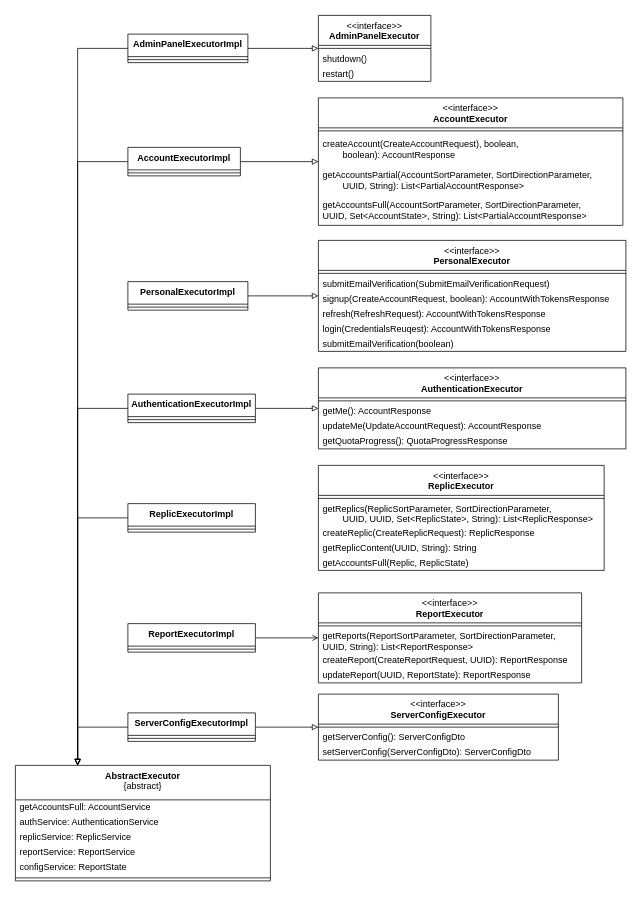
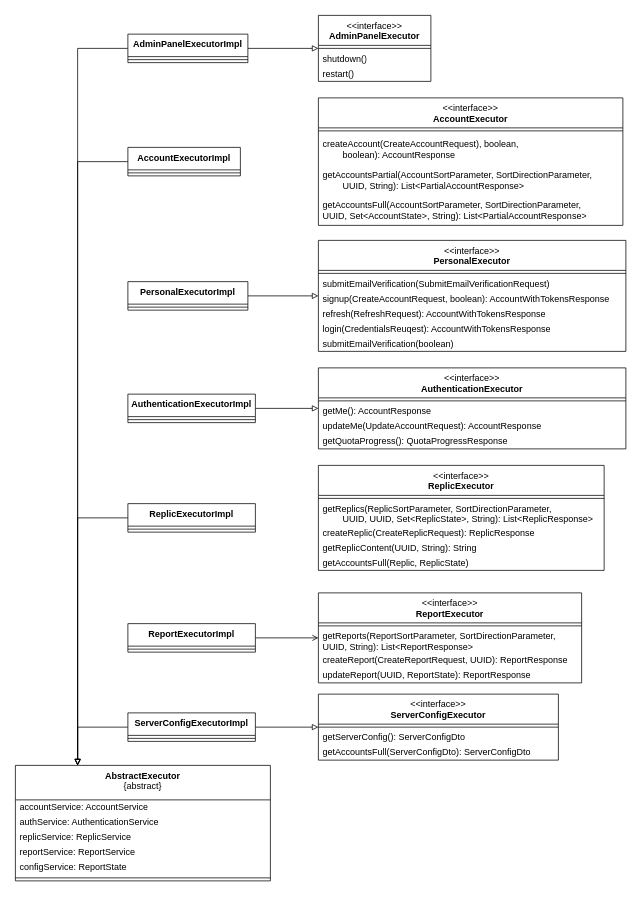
  <mxCell id="0" />
  <mxCell id="1" parent="0" />
  <mxCell id="2" value="&amp;lt;&amp;lt;interface&amp;gt;&amp;gt;&lt;br&gt;&lt;b&gt;AccountExecutor&lt;/b&gt;&lt;div&gt;&lt;br/&gt;&lt;/div&gt;" style="swimlane;fontStyle=0;align=center;verticalAlign=top;childLayout=stackLayout;horizontal=1;startSize=40;horizontalStack=0;resizeParent=1;resizeParentMax=0;resizeLast=0;collapsible=0;marginBottom=0;html=1;whiteSpace=wrap;" parent="1" vertex="1"><mxGeometry x="424" y="130" width="406" height="170" as="geometry" /></mxCell>
  <mxCell id="3" value="" style="line;strokeWidth=1;fillColor=none;align=left;verticalAlign=middle;spacingTop=-1;spacingLeft=3;spacingRight=3;rotatable=0;labelPosition=right;points=[];portConstraint=eastwest;" parent="2" vertex="1"><mxGeometry y="40" width="406" height="8" as="geometry" /></mxCell>
  <mxCell id="4" value="&lt;div&gt;createAccount(CreateAccountRequest), boolean,&amp;nbsp;&lt;/div&gt;&lt;div&gt;&lt;span style=&quot;white-space: pre;&quot;&gt;&#09;&lt;/span&gt;boolean): AccountResponse&lt;/div&gt;" style="text;html=1;strokeColor=none;fillColor=none;align=left;verticalAlign=middle;spacingLeft=4;spacingRight=4;overflow=hidden;rotatable=0;points=[[0,0.5],[1,0.5]];portConstraint=eastwest;whiteSpace=wrap;" parent="2" vertex="1"><mxGeometry y="48" width="406" height="42" as="geometry" /></mxCell>
  <mxCell id="5" value="&lt;div&gt;getAccountsPartial(AccountSortParameter, SortDirectionParameter,&amp;nbsp;&lt;/div&gt;&lt;div&gt;&lt;span style=&quot;white-space: pre;&quot;&gt;&#09;&lt;/span&gt;UUID, String): List&amp;lt;PartialAccountResponse&amp;gt;&lt;/div&gt;" style="text;html=1;strokeColor=none;fillColor=none;align=left;verticalAlign=middle;spacingLeft=4;spacingRight=4;overflow=hidden;rotatable=0;points=[[0,0.5],[1,0.5]];portConstraint=eastwest;whiteSpace=wrap;" parent="2" vertex="1"><mxGeometry y="90" width="406" height="40" as="geometry" /></mxCell>
  <mxCell id="6" value="&lt;div&gt;getAccountsFull(AccountSortParameter, SortDirectionParameter,&amp;nbsp;&lt;/div&gt;&lt;div&gt;UUID, Set&amp;lt;AccountState&amp;gt;, String): List&amp;lt;PartialAccountResponse&amp;gt;&lt;/div&gt;" style="text;html=1;strokeColor=none;fillColor=none;align=left;verticalAlign=middle;spacingLeft=4;spacingRight=4;overflow=hidden;rotatable=0;points=[[0,0.5],[1,0.5]];portConstraint=eastwest;whiteSpace=wrap;" parent="2" vertex="1"><mxGeometry y="130" width="406" height="40" as="geometry" /></mxCell>
  <mxCell id="7" value="&amp;lt;&amp;lt;interface&amp;gt;&amp;gt;&lt;br&gt;&lt;b&gt;AdminPanelExecutor&lt;/b&gt;&lt;div&gt;&lt;br&gt;&lt;/div&gt;" style="swimlane;fontStyle=0;align=center;verticalAlign=top;childLayout=stackLayout;horizontal=1;startSize=40;horizontalStack=0;resizeParent=1;resizeParentMax=0;resizeLast=0;collapsible=0;marginBottom=0;html=1;whiteSpace=wrap;" parent="1" vertex="1"><mxGeometry x="424" width="150" height="88" as="geometry" y="20" /></mxCell>
  <mxCell id="8" value="" style="line;strokeWidth=1;fillColor=none;align=left;verticalAlign=middle;spacingTop=-1;spacingLeft=3;spacingRight=3;rotatable=0;labelPosition=right;points=[];portConstraint=eastwest;" parent="7" vertex="1"><mxGeometry y="40" width="150" height="8" as="geometry" /></mxCell>
  <mxCell id="9" value="shutdown()" style="text;html=1;strokeColor=none;fillColor=none;align=left;verticalAlign=middle;spacingLeft=4;spacingRight=4;overflow=hidden;rotatable=0;points=[[0,0.5],[1,0.5]];portConstraint=eastwest;whiteSpace=wrap;" parent="7" vertex="1"><mxGeometry y="48" width="150" height="20" as="geometry" /></mxCell>
  <mxCell id="10" value="restart()" style="text;html=1;strokeColor=none;fillColor=none;align=left;verticalAlign=middle;spacingLeft=4;spacingRight=4;overflow=hidden;rotatable=0;points=[[0,0.5],[1,0.5]];portConstraint=eastwest;whiteSpace=wrap;" parent="7" vertex="1"><mxGeometry y="68" width="150" height="20" as="geometry" /></mxCell>
  <mxCell id="11" value="&amp;lt;&amp;lt;interface&amp;gt;&amp;gt;&lt;br&gt;&lt;b&gt;PersonalExecutor&lt;/b&gt;&lt;div&gt;&lt;br&gt;&lt;/div&gt;" style="swimlane;fontStyle=0;align=center;verticalAlign=top;childLayout=stackLayout;horizontal=1;startSize=40;horizontalStack=0;resizeParent=1;resizeParentMax=0;resizeLast=0;collapsible=0;marginBottom=0;html=1;whiteSpace=wrap;" parent="1" vertex="1"><mxGeometry x="424" y="320" width="410" height="148" as="geometry" /></mxCell>
  <mxCell id="12" value="" style="line;strokeWidth=1;fillColor=none;align=left;verticalAlign=middle;spacingTop=-1;spacingLeft=3;spacingRight=3;rotatable=0;labelPosition=right;points=[];portConstraint=eastwest;" parent="11" vertex="1"><mxGeometry y="40" width="410" height="8" as="geometry" /></mxCell>
  <mxCell id="13" value="submitEmailVerification(SubmitEmailVerificationRequest)" style="text;html=1;strokeColor=none;fillColor=none;align=left;verticalAlign=middle;spacingLeft=4;spacingRight=4;overflow=hidden;rotatable=0;points=[[0,0.5],[1,0.5]];portConstraint=eastwest;whiteSpace=wrap;" parent="11" vertex="1"><mxGeometry y="48" width="410" height="20" as="geometry" /></mxCell>
  <mxCell id="14" value="signup(CreateAccountRequest, boolean): AccountWithTokensResponse" style="text;html=1;strokeColor=none;fillColor=none;align=left;verticalAlign=middle;spacingLeft=4;spacingRight=4;overflow=hidden;rotatable=0;points=[[0,0.5],[1,0.5]];portConstraint=eastwest;whiteSpace=wrap;" parent="11" vertex="1"><mxGeometry y="68" width="410" height="20" as="geometry" /></mxCell>
  <mxCell id="15" value="refresh(RefreshRequest): AccountWithTokensResponse" style="text;html=1;strokeColor=none;fillColor=none;align=left;verticalAlign=middle;spacingLeft=4;spacingRight=4;overflow=hidden;rotatable=0;points=[[0,0.5],[1,0.5]];portConstraint=eastwest;whiteSpace=wrap;" parent="11" vertex="1"><mxGeometry y="88" width="410" height="20" as="geometry" /></mxCell>
  <mxCell id="16" value="login(CredentialsReuqest): AccountWithTokensResponse" style="text;html=1;strokeColor=none;fillColor=none;align=left;verticalAlign=middle;spacingLeft=4;spacingRight=4;overflow=hidden;rotatable=0;points=[[0,0.5],[1,0.5]];portConstraint=eastwest;whiteSpace=wrap;" parent="11" vertex="1"><mxGeometry y="108" width="410" height="20" as="geometry" /></mxCell>
  <mxCell id="17" value="submitEmailVerification(boolean)" style="text;html=1;strokeColor=none;fillColor=none;align=left;verticalAlign=middle;spacingLeft=4;spacingRight=4;overflow=hidden;rotatable=0;points=[[0,0.5],[1,0.5]];portConstraint=eastwest;whiteSpace=wrap;" parent="11" vertex="1"><mxGeometry y="128" width="410" height="20" as="geometry" /></mxCell>
  <mxCell id="18" value="&amp;lt;&amp;lt;interface&amp;gt;&amp;gt;&lt;br&gt;&lt;b&gt;ReplicExecutor&lt;/b&gt;&lt;div&gt;&lt;br&gt;&lt;/div&gt;" style="swimlane;fontStyle=0;align=center;verticalAlign=top;childLayout=stackLayout;horizontal=1;startSize=40;horizontalStack=0;resizeParent=1;resizeParentMax=0;resizeLast=0;collapsible=0;marginBottom=0;html=1;whiteSpace=wrap;" parent="1" vertex="1"><mxGeometry x="424" y="620" width="381" height="140" as="geometry" /></mxCell>
  <mxCell id="19" value="" style="line;strokeWidth=1;fillColor=none;align=left;verticalAlign=middle;spacingTop=-1;spacingLeft=3;spacingRight=3;rotatable=0;labelPosition=right;points=[];portConstraint=eastwest;" parent="18" vertex="1"><mxGeometry y="40" width="381" height="8" as="geometry" /></mxCell>
  <mxCell id="20" value="&lt;div&gt;getReplics(ReplicSortParameter, SortDirectionParameter,&amp;nbsp;&lt;/div&gt;&lt;div&gt;&lt;span style=&quot;white-space: pre;&quot;&gt;&#09;&lt;/span&gt;UUID, UUID, Set&amp;lt;ReplicState&amp;gt;, String): List&amp;lt;ReplicResponse&amp;gt;&lt;/div&gt;" style="text;html=1;strokeColor=none;fillColor=none;align=left;verticalAlign=middle;spacingLeft=4;spacingRight=4;overflow=hidden;rotatable=0;points=[[0,0.5],[1,0.5]];portConstraint=eastwest;whiteSpace=wrap;" parent="18" vertex="1"><mxGeometry y="48" width="381" height="32" as="geometry" /></mxCell>
  <mxCell id="21" value="createReplic(CreateReplicRequest): ReplicResponse" style="text;html=1;strokeColor=none;fillColor=none;align=left;verticalAlign=middle;spacingLeft=4;spacingRight=4;overflow=hidden;rotatable=0;points=[[0,0.5],[1,0.5]];portConstraint=eastwest;whiteSpace=wrap;" parent="18" vertex="1"><mxGeometry y="80" width="381" height="20" as="geometry" /></mxCell>
  <mxCell id="22" value="getReplicContent(UUID, String): String" style="text;html=1;strokeColor=none;fillColor=none;align=left;verticalAlign=middle;spacingLeft=4;spacingRight=4;overflow=hidden;rotatable=0;points=[[0,0.5],[1,0.5]];portConstraint=eastwest;whiteSpace=wrap;" parent="18" vertex="1"><mxGeometry y="100" width="381" height="20" as="geometry" /></mxCell>
  <mxCell id="23" value="getAccountsFull(Replic, ReplicState)" style="text;html=1;strokeColor=none;fillColor=none;align=left;verticalAlign=middle;spacingLeft=4;spacingRight=4;overflow=hidden;rotatable=0;points=[[0,0.5],[1,0.5]];portConstraint=eastwest;whiteSpace=wrap;" parent="18" vertex="1"><mxGeometry y="120" width="381" height="20" as="geometry" /></mxCell>
  <mxCell id="24" value="&amp;lt;&amp;lt;interface&amp;gt;&amp;gt;&lt;br&gt;&lt;b&gt;ReportExecutor&lt;/b&gt;&lt;div&gt;&lt;br&gt;&lt;/div&gt;" style="swimlane;fontStyle=0;align=center;verticalAlign=top;childLayout=stackLayout;horizontal=1;startSize=40;horizontalStack=0;resizeParent=1;resizeParentMax=0;resizeLast=0;collapsible=0;marginBottom=0;html=1;whiteSpace=wrap;" parent="1" vertex="1"><mxGeometry x="424" y="790" width="351" height="120" as="geometry" /></mxCell>
  <mxCell id="25" value="" style="line;strokeWidth=1;fillColor=none;align=left;verticalAlign=middle;spacingTop=-1;spacingLeft=3;spacingRight=3;rotatable=0;labelPosition=right;points=[];portConstraint=eastwest;" parent="24" vertex="1"><mxGeometry y="40" width="351" height="8" as="geometry" /></mxCell>
  <mxCell id="26" value="&lt;div&gt;getReports(ReportSortParameter, SortDirectionParameter,&amp;nbsp;&lt;/div&gt;&lt;div&gt;UUID, String): List&amp;lt;ReportResponse&amp;gt;&lt;/div&gt;" style="text;html=1;strokeColor=none;fillColor=none;align=left;verticalAlign=middle;spacingLeft=4;spacingRight=4;overflow=hidden;rotatable=0;points=[[0,0.5],[1,0.5]];portConstraint=eastwest;whiteSpace=wrap;" parent="24" vertex="1"><mxGeometry y="48" width="351" height="32" as="geometry" /></mxCell>
  <mxCell id="27" value="createReport(CreateReportRequest, UUID): ReportResponse" style="text;html=1;strokeColor=none;fillColor=none;align=left;verticalAlign=middle;spacingLeft=4;spacingRight=4;overflow=hidden;rotatable=0;points=[[0,0.5],[1,0.5]];portConstraint=eastwest;whiteSpace=wrap;" parent="24" vertex="1"><mxGeometry y="80" width="351" height="20" as="geometry" /></mxCell>
  <mxCell id="28" value="updateReport(UUID, ReportState): ReportResponse" style="text;html=1;strokeColor=none;fillColor=none;align=left;verticalAlign=middle;spacingLeft=4;spacingRight=4;overflow=hidden;rotatable=0;points=[[0,0.5],[1,0.5]];portConstraint=eastwest;whiteSpace=wrap;" parent="24" vertex="1"><mxGeometry y="100" width="351" height="20" as="geometry" /></mxCell>
  <mxCell id="29" value="&amp;lt;&amp;lt;interface&amp;gt;&amp;gt;&lt;br&gt;&lt;b&gt;ServerConfigExecutor&lt;/b&gt;&lt;div&gt;&lt;br&gt;&lt;/div&gt;" style="swimlane;fontStyle=0;align=center;verticalAlign=top;childLayout=stackLayout;horizontal=1;startSize=40;horizontalStack=0;resizeParent=1;resizeParentMax=0;resizeLast=0;collapsible=0;marginBottom=0;html=1;whiteSpace=wrap;" parent="1" vertex="1"><mxGeometry x="424" y="925" width="320" height="88" as="geometry" /></mxCell>
  <mxCell id="30" value="" style="line;strokeWidth=1;fillColor=none;align=left;verticalAlign=middle;spacingTop=-1;spacingLeft=3;spacingRight=3;rotatable=0;labelPosition=right;points=[];portConstraint=eastwest;" parent="29" vertex="1"><mxGeometry y="40" width="320" height="8" as="geometry" /></mxCell>
  <mxCell id="31" value="getServerConfig(): ServerConfigDto" style="text;html=1;strokeColor=none;fillColor=none;align=left;verticalAlign=middle;spacingLeft=4;spacingRight=4;overflow=hidden;rotatable=0;points=[[0,0.5],[1,0.5]];portConstraint=eastwest;whiteSpace=wrap;" parent="29" vertex="1"><mxGeometry y="48" width="320" height="20" as="geometry" /></mxCell>
- <mxCell id="32" value="setServerConfig(ServerConfigDto): ServerConfigDto" style="text;html=1;strokeColor=none;fillColor=none;align=left;verticalAlign=middle;spacingLeft=4;spacingRight=4;overflow=hidden;rotatable=0;points=[[0,0.5],[1,0.5]];portConstraint=eastwest;whiteSpace=wrap;" parent="29" vertex="1"><mxGeometry y="68" width="320" height="20" as="geometry" /></mxCell>
+ <mxCell id="32" value="getAccountsFull(ServerConfigDto): ServerConfigDto" style="text;html=1;strokeColor=none;fillColor=none;align=left;verticalAlign=middle;spacingLeft=4;spacingRight=4;overflow=hidden;rotatable=0;points=[[0,0.5],[1,0.5]];portConstraint=eastwest;whiteSpace=wrap;" parent="29" vertex="1"><mxGeometry y="68" width="320" height="20" as="geometry" /></mxCell>
  <mxCell id="33" value="&amp;lt;&amp;lt;interface&amp;gt;&amp;gt;&lt;br&gt;&lt;b&gt;AuthenticationExecutor&lt;/b&gt;&lt;div&gt;&lt;br&gt;&lt;/div&gt;" style="swimlane;fontStyle=0;align=center;verticalAlign=top;childLayout=stackLayout;horizontal=1;startSize=40;horizontalStack=0;resizeParent=1;resizeParentMax=0;resizeLast=0;collapsible=0;marginBottom=0;html=1;whiteSpace=wrap;" parent="1" vertex="1"><mxGeometry x="424" y="490" width="410" height="108" as="geometry" /></mxCell>
  <mxCell id="34" value="" style="line;strokeWidth=1;fillColor=none;align=left;verticalAlign=middle;spacingTop=-1;spacingLeft=3;spacingRight=3;rotatable=0;labelPosition=right;points=[];portConstraint=eastwest;" parent="33" vertex="1"><mxGeometry y="40" width="410" height="8" as="geometry" /></mxCell>
  <mxCell id="35" value="getMe(): AccountResponse" style="text;html=1;strokeColor=none;fillColor=none;align=left;verticalAlign=middle;spacingLeft=4;spacingRight=4;overflow=hidden;rotatable=0;points=[[0,0.5],[1,0.5]];portConstraint=eastwest;whiteSpace=wrap;" parent="33" vertex="1"><mxGeometry y="48" width="410" height="20" as="geometry" /></mxCell>
  <mxCell id="36" value="updateMe(UpdateAccountRequest): AccountResponse" style="text;html=1;strokeColor=none;fillColor=none;align=left;verticalAlign=middle;spacingLeft=4;spacingRight=4;overflow=hidden;rotatable=0;points=[[0,0.5],[1,0.5]];portConstraint=eastwest;whiteSpace=wrap;" parent="33" vertex="1"><mxGeometry y="68" width="410" height="20" as="geometry" /></mxCell>
  <mxCell id="37" value="getQuotaProgress(): QuotaProgressResponse" style="text;html=1;strokeColor=none;fillColor=none;align=left;verticalAlign=middle;spacingLeft=4;spacingRight=4;overflow=hidden;rotatable=0;points=[[0,0.5],[1,0.5]];portConstraint=eastwest;whiteSpace=wrap;" parent="33" vertex="1"><mxGeometry y="88" width="410" height="20" as="geometry" /></mxCell>
  <mxCell id="38" style="edgeStyle=orthogonalEdgeStyle;rounded=0;orthogonalLoop=1;jettySize=auto;html=1;endArrow=block;endFill=0;" parent="1" source="40" target="7" edge="1"><mxGeometry relative="1" as="geometry" /></mxCell>
  <mxCell id="39" style="edgeStyle=orthogonalEdgeStyle;rounded=0;orthogonalLoop=1;jettySize=auto;html=1;endArrow=block;endFill=0;" parent="1" source="40" target="63" edge="1"><mxGeometry relative="1" as="geometry"><Array as="points"><mxPoint x="103" y="64" /></Array></mxGeometry></mxCell>
  <mxCell id="40" value="&lt;b&gt;AdminPanelExecutorImpl&lt;/b&gt;" style="swimlane;fontStyle=0;align=center;verticalAlign=top;childLayout=stackLayout;horizontal=1;startSize=30;horizontalStack=0;resizeParent=1;resizeParentMax=0;resizeLast=0;collapsible=0;marginBottom=0;html=1;whiteSpace=wrap;" parent="1" vertex="1"><mxGeometry x="170" y="45" width="160" height="38" as="geometry" /></mxCell>
  <mxCell id="41" value="" style="line;strokeWidth=1;fillColor=none;align=left;verticalAlign=middle;spacingTop=-1;spacingLeft=3;spacingRight=3;rotatable=0;labelPosition=right;points=[];portConstraint=eastwest;" parent="40" vertex="1"><mxGeometry y="30" width="160" height="8" as="geometry" /></mxCell>
  <mxCell id="42" style="edgeStyle=orthogonalEdgeStyle;rounded=0;orthogonalLoop=1;jettySize=auto;html=1;endArrow=block;endFill=0;" parent="1" source="44" target="63" edge="1"><mxGeometry relative="1" as="geometry"><Array as="points"><mxPoint x="103" y="215" /></Array></mxGeometry></mxCell>
- <mxCell id="43" style="edgeStyle=orthogonalEdgeStyle;rounded=0;orthogonalLoop=1;jettySize=auto;html=1;endArrow=block;endFill=0;" parent="1" source="44" target="2" edge="1"><mxGeometry relative="1" as="geometry" /></mxCell>
  <mxCell id="44" value="&lt;b&gt;AccountExecutorImpl&lt;/b&gt;" style="swimlane;fontStyle=0;align=center;verticalAlign=top;childLayout=stackLayout;horizontal=1;startSize=30;horizontalStack=0;resizeParent=1;resizeParentMax=0;resizeLast=0;collapsible=0;marginBottom=0;html=1;whiteSpace=wrap;" parent="1" vertex="1"><mxGeometry x="170" y="196" width="150" height="38" as="geometry" /></mxCell>
  <mxCell id="45" value="" style="line;strokeWidth=1;fillColor=none;align=left;verticalAlign=middle;spacingTop=-1;spacingLeft=3;spacingRight=3;rotatable=0;labelPosition=right;points=[];portConstraint=eastwest;" parent="44" vertex="1"><mxGeometry y="30" width="150" height="8" as="geometry" /></mxCell>
  <mxCell id="46" style="edgeStyle=orthogonalEdgeStyle;rounded=0;orthogonalLoop=1;jettySize=auto;html=1;endArrow=block;endFill=0;" parent="1" source="47" target="11" edge="1"><mxGeometry relative="1" as="geometry" /></mxCell>
  <mxCell id="47" value="&lt;b&gt;PersonalExecutorImpl&lt;/b&gt;" style="swimlane;fontStyle=0;align=center;verticalAlign=top;childLayout=stackLayout;horizontal=1;startSize=30;horizontalStack=0;resizeParent=1;resizeParentMax=0;resizeLast=0;collapsible=0;marginBottom=0;html=1;whiteSpace=wrap;" parent="1" vertex="1"><mxGeometry x="170" y="375" width="160" height="38" as="geometry" /></mxCell>
  <mxCell id="48" value="" style="line;strokeWidth=1;fillColor=none;align=left;verticalAlign=middle;spacingTop=-1;spacingLeft=3;spacingRight=3;rotatable=0;labelPosition=right;points=[];portConstraint=eastwest;" parent="47" vertex="1"><mxGeometry y="30" width="160" height="8" as="geometry" /></mxCell>
- <mxCell id="49" style="edgeStyle=orthogonalEdgeStyle;rounded=0;orthogonalLoop=1;jettySize=auto;html=1;endArrow=block;endFill=0;" parent="1" source="51" target="63" edge="1"><mxGeometry relative="1" as="geometry"><Array as="points"><mxPoint x="103" y="544" /></Array></mxGeometry></mxCell>
  <mxCell id="50" style="edgeStyle=orthogonalEdgeStyle;rounded=0;orthogonalLoop=1;jettySize=auto;html=1;endArrow=block;endFill=0;" parent="1" source="51" target="33" edge="1"><mxGeometry relative="1" as="geometry" /></mxCell>
  <mxCell id="51" value="&lt;b&gt;AuthenticationExecutorImpl&lt;/b&gt;" style="swimlane;fontStyle=0;align=center;verticalAlign=top;childLayout=stackLayout;horizontal=1;startSize=30;horizontalStack=0;resizeParent=1;resizeParentMax=0;resizeLast=0;collapsible=0;marginBottom=0;html=1;whiteSpace=wrap;" parent="1" vertex="1"><mxGeometry x="170" y="525" width="170" height="38" as="geometry" /></mxCell>
  <mxCell id="52" value="" style="line;strokeWidth=1;fillColor=none;align=left;verticalAlign=middle;spacingTop=-1;spacingLeft=3;spacingRight=3;rotatable=0;labelPosition=right;points=[];portConstraint=eastwest;" parent="51" vertex="1"><mxGeometry y="30" width="170" height="8" as="geometry" /></mxCell>
  <mxCell id="53" style="edgeStyle=orthogonalEdgeStyle;rounded=0;orthogonalLoop=1;jettySize=auto;html=1;endArrow=block;endFill=0;" parent="1" source="54" target="63" edge="1"><mxGeometry relative="1" as="geometry"><Array as="points"><mxPoint x="103" y="690" /></Array></mxGeometry></mxCell>
  <mxCell id="54" value="&lt;b&gt;ReplicExecutorImpl&lt;/b&gt;" style="swimlane;fontStyle=0;align=center;verticalAlign=top;childLayout=stackLayout;horizontal=1;startSize=30;horizontalStack=0;resizeParent=1;resizeParentMax=0;resizeLast=0;collapsible=0;marginBottom=0;html=1;whiteSpace=wrap;" parent="1" vertex="1"><mxGeometry x="170" y="671" width="170" height="38" as="geometry" /></mxCell>
  <mxCell id="55" value="" style="line;strokeWidth=1;fillColor=none;align=left;verticalAlign=middle;spacingTop=-1;spacingLeft=3;spacingRight=3;rotatable=0;labelPosition=right;points=[];portConstraint=eastwest;" parent="54" vertex="1"><mxGeometry y="30" width="170" height="8" as="geometry" /></mxCell>
  <mxCell id="56" style="edgeStyle=orthogonalEdgeStyle;rounded=0;orthogonalLoop=1;jettySize=auto;html=1;endArrow=open;endFill=0;" parent="1" source="57" target="24" edge="1"><mxGeometry relative="1" as="geometry" /></mxCell>
  <mxCell id="57" value="&lt;b&gt;ReportExecutorImpl&lt;/b&gt;" style="swimlane;fontStyle=0;align=center;verticalAlign=top;childLayout=stackLayout;horizontal=1;startSize=30;horizontalStack=0;resizeParent=1;resizeParentMax=0;resizeLast=0;collapsible=0;marginBottom=0;html=1;whiteSpace=wrap;" parent="1" vertex="1"><mxGeometry x="170" y="831" width="170" height="38" as="geometry" /></mxCell>
  <mxCell id="58" value="" style="line;strokeWidth=1;fillColor=none;align=left;verticalAlign=middle;spacingTop=-1;spacingLeft=3;spacingRight=3;rotatable=0;labelPosition=right;points=[];portConstraint=eastwest;" parent="57" vertex="1"><mxGeometry y="30" width="170" height="8" as="geometry" /></mxCell>
  <mxCell id="59" style="edgeStyle=orthogonalEdgeStyle;rounded=0;orthogonalLoop=1;jettySize=auto;html=1;endArrow=block;endFill=0;" parent="1" source="61" target="63" edge="1"><mxGeometry relative="1" as="geometry"><Array as="points"><mxPoint x="103" y="969" /></Array></mxGeometry></mxCell>
  <mxCell id="60" style="edgeStyle=orthogonalEdgeStyle;rounded=0;orthogonalLoop=1;jettySize=auto;html=1;endArrow=block;endFill=0;" parent="1" source="61" target="29" edge="1"><mxGeometry relative="1" as="geometry" /></mxCell>
  <mxCell id="61" value="&lt;b&gt;ServerConfigExecutorImpl&lt;/b&gt;" style="swimlane;fontStyle=0;align=center;verticalAlign=top;childLayout=stackLayout;horizontal=1;startSize=30;horizontalStack=0;resizeParent=1;resizeParentMax=0;resizeLast=0;collapsible=0;marginBottom=0;html=1;whiteSpace=wrap;" parent="1" vertex="1"><mxGeometry x="170" y="950" width="170" height="38" as="geometry" /></mxCell>
  <mxCell id="62" value="" style="line;strokeWidth=1;fillColor=none;align=left;verticalAlign=middle;spacingTop=-1;spacingLeft=3;spacingRight=3;rotatable=0;labelPosition=right;points=[];portConstraint=eastwest;" parent="61" vertex="1"><mxGeometry y="30" width="170" height="8" as="geometry" /></mxCell>
  <mxCell id="63" value="&lt;div&gt;&lt;b&gt;AbstractExecutor&lt;/b&gt;&lt;/div&gt;&lt;div&gt;{abstract}&lt;/div&gt;" style="swimlane;fontStyle=0;align=center;verticalAlign=top;childLayout=stackLayout;horizontal=1;startSize=46;horizontalStack=0;resizeParent=1;resizeParentMax=0;resizeLast=0;collapsible=0;marginBottom=0;html=1;whiteSpace=wrap;" parent="1" vertex="1"><mxGeometry x="20" y="1020" width="340" height="154" as="geometry" /></mxCell>
- <mxCell id="64" value="getAccountsFull: AccountService" style="text;html=1;strokeColor=none;fillColor=none;align=left;verticalAlign=middle;spacingLeft=4;spacingRight=4;overflow=hidden;rotatable=0;points=[[0,0.5],[1,0.5]];portConstraint=eastwest;whiteSpace=wrap;" parent="63" vertex="1"><mxGeometry y="46" width="340" height="20" as="geometry" /></mxCell>
+ <mxCell id="64" value="accountService: AccountService" style="text;html=1;strokeColor=none;fillColor=none;align=left;verticalAlign=middle;spacingLeft=4;spacingRight=4;overflow=hidden;rotatable=0;points=[[0,0.5],[1,0.5]];portConstraint=eastwest;whiteSpace=wrap;" parent="63" vertex="1"><mxGeometry y="46" width="340" height="20" as="geometry" /></mxCell>
  <mxCell id="65" value="authService: AuthenticationService" style="text;html=1;strokeColor=none;fillColor=none;align=left;verticalAlign=middle;spacingLeft=4;spacingRight=4;overflow=hidden;rotatable=0;points=[[0,0.5],[1,0.5]];portConstraint=eastwest;whiteSpace=wrap;" parent="63" vertex="1"><mxGeometry y="66" width="340" height="20" as="geometry" /></mxCell>
  <mxCell id="66" value="replicService: ReplicService" style="text;html=1;strokeColor=none;fillColor=none;align=left;verticalAlign=middle;spacingLeft=4;spacingRight=4;overflow=hidden;rotatable=0;points=[[0,0.5],[1,0.5]];portConstraint=eastwest;whiteSpace=wrap;" parent="63" vertex="1"><mxGeometry y="86" width="340" height="20" as="geometry" /></mxCell>
  <mxCell id="67" value="reportService: ReportService" style="text;html=1;strokeColor=none;fillColor=none;align=left;verticalAlign=middle;spacingLeft=4;spacingRight=4;overflow=hidden;rotatable=0;points=[[0,0.5],[1,0.5]];portConstraint=eastwest;whiteSpace=wrap;" parent="63" vertex="1"><mxGeometry y="106" width="340" height="20" as="geometry" /></mxCell>
  <mxCell id="68" value="configService: ReportState" style="text;html=1;strokeColor=none;fillColor=none;align=left;verticalAlign=middle;spacingLeft=4;spacingRight=4;overflow=hidden;rotatable=0;points=[[0,0.5],[1,0.5]];portConstraint=eastwest;whiteSpace=wrap;" parent="63" vertex="1"><mxGeometry y="126" width="340" height="20" as="geometry" /></mxCell>
  <mxCell id="69" value="" style="line;strokeWidth=1;fillColor=none;align=left;verticalAlign=middle;spacingTop=-1;spacingLeft=3;spacingRight=3;rotatable=0;labelPosition=right;points=[];portConstraint=eastwest;" parent="63" vertex="1"><mxGeometry y="146" width="340" height="8" as="geometry" /></mxCell>
